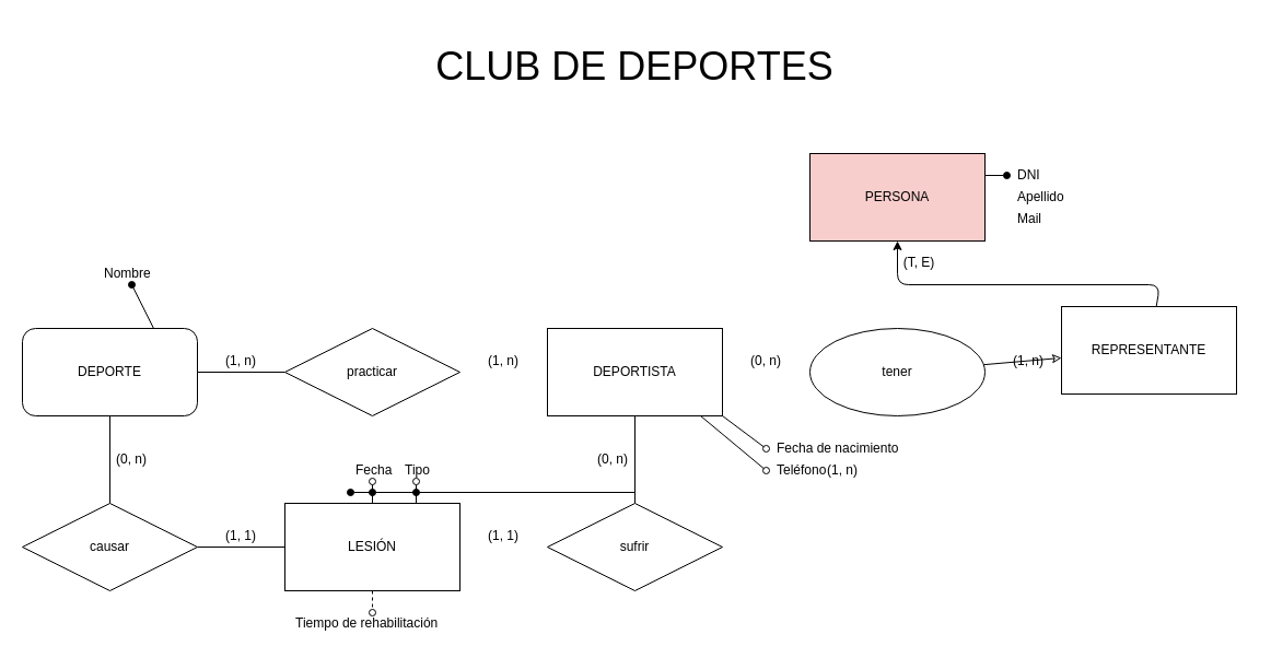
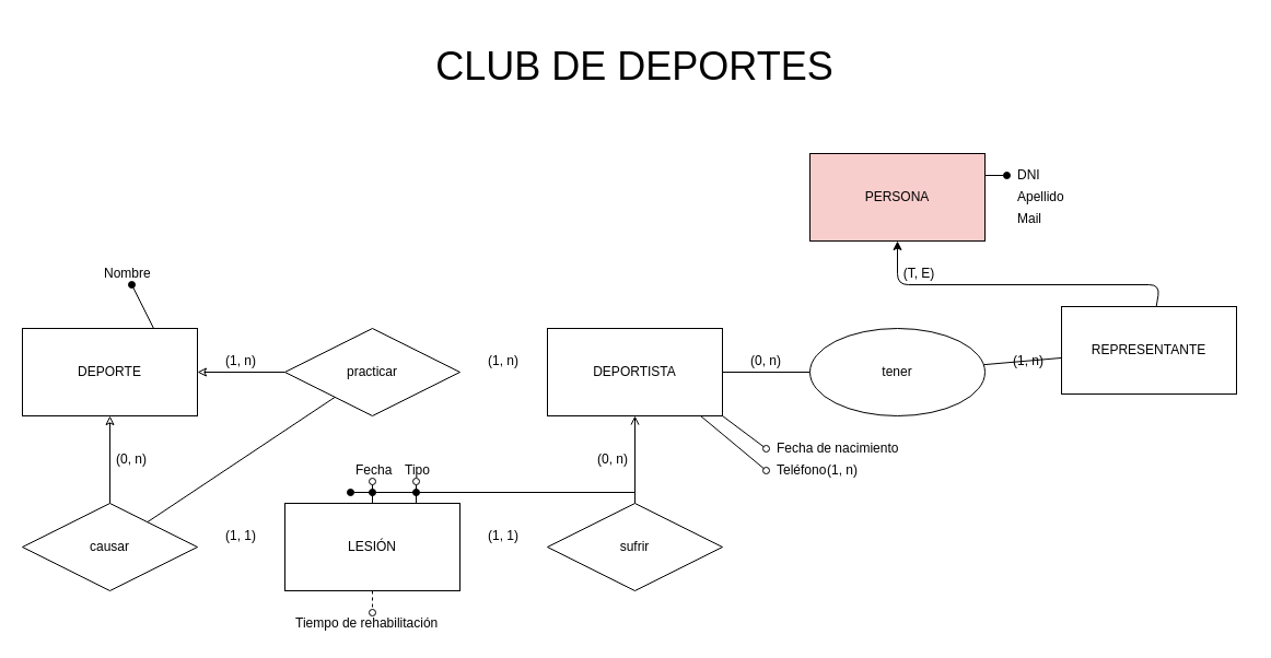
  <mxCell id="0" />
  <mxCell id="1" parent="0" />
  <mxCell id="2" value="DEPORTISTA" style="rounded=0;whiteSpace=wrap;html=1;" vertex="1" parent="1"><mxGeometry x="500" y="300" width="160" height="80" as="geometry" /></mxCell>
  <mxCell id="3" style="edgeStyle=none;html=1;entryX=0.5;entryY=1;entryDx=0;entryDy=0;fontSize=36;" edge="1" parent="1" source="4" target="7"><mxGeometry relative="1" as="geometry"><Array as="points"><mxPoint x="1060" y="260" /><mxPoint x="820" y="260" /></Array></mxGeometry></mxCell>
  <mxCell id="4" value="REPRESENTANTE" style="rounded=0;whiteSpace=wrap;html=1;" vertex="1" parent="1"><mxGeometry x="970" y="280" width="160" height="80" as="geometry" /></mxCell>
- <mxCell id="5" value="DEPORTE" style="whiteSpace=wrap;html=1;rounded=1;" vertex="1" parent="1"><mxGeometry y="300" width="160" height="80" as="geometry" x="20" /></mxCell>
+ <mxCell id="5" value="DEPORTE" style="rounded=0;whiteSpace=wrap;html=1;" vertex="1" parent="1"><mxGeometry y="300" width="160" height="80" as="geometry" x="20" /></mxCell>
  <mxCell id="6" value="LESIÓN" style="rounded=0;whiteSpace=wrap;html=1;" vertex="1" parent="1"><mxGeometry x="260" y="460" width="160" height="80" as="geometry" /></mxCell>
  <mxCell id="7" value="PERSONA" style="rounded=0;whiteSpace=wrap;html=1;fillColor=#f8cecc;" vertex="1" parent="1"><mxGeometry x="740" y="140" width="160" height="80" as="geometry" /></mxCell>
  <mxCell id="8" value="&lt;span style=&quot;font-size: 36px;&quot;&gt;CLUB DE DEPORTES&lt;/span&gt;" style="text;html=1;strokeColor=none;fillColor=none;align=center;verticalAlign=middle;whiteSpace=wrap;rounded=0;labelBackgroundColor=none;" vertex="1" parent="1"><mxGeometry y="20" width="1120" height="80" as="geometry" x="20" /></mxCell>
- <mxCell id="10" value="" style="edgeStyle=none;html=1;fontSize=12;endArrow=classic;endFill=0;" edge="1" parent="1" source="11" target="4"><mxGeometry relative="1" as="geometry" /></mxCell>
+ <mxCell id="9" value="" style="edgeStyle=none;html=1;fontSize=12;endArrow=none;endFill=0;" edge="1" parent="1" source="11" target="2"><mxGeometry relative="1" as="geometry" /></mxCell>
+ <mxCell id="10" value="" style="edgeStyle=none;html=1;fontSize=12;endArrow=none;endFill=0;" edge="1" parent="1" source="11" target="4"><mxGeometry relative="1" as="geometry" /></mxCell>
  <mxCell id="11" value="tener" style="ellipse;whiteSpace=wrap;html=1;fontSize=12;" vertex="1" parent="1"><mxGeometry x="740" y="300" width="160" height="80" as="geometry" /></mxCell>
  <mxCell id="12" value="(1, n)" style="text;html=1;strokeColor=none;fillColor=none;align=center;verticalAlign=middle;whiteSpace=wrap;rounded=0;labelBackgroundColor=none;fontSize=12;" vertex="1" parent="1"><mxGeometry x="920" y="320" width="40" height="20" as="geometry" /></mxCell>
  <mxCell id="13" value="(0, n)" style="text;html=1;strokeColor=none;fillColor=none;align=center;verticalAlign=middle;whiteSpace=wrap;rounded=0;labelBackgroundColor=none;fontSize=12;" vertex="1" parent="1"><mxGeometry x="680" y="320" width="40" height="20" as="geometry" /></mxCell>
- <mxCell id="14" value="" style="edgeStyle=none;html=1;fontSize=12;endArrow=none;endFill=0;" edge="1" parent="1" source="15" target="2"><mxGeometry relative="1" as="geometry" /></mxCell>
+ <mxCell id="14" value="" style="edgeStyle=none;html=1;fontSize=12;endArrow=open;endFill=0;" edge="1" parent="1" source="15" target="2"><mxGeometry relative="1" as="geometry" /></mxCell>
  <mxCell id="15" value="sufrir" style="rhombus;whiteSpace=wrap;html=1;fontSize=12;" vertex="1" parent="1"><mxGeometry x="500" y="460" width="160" height="80" as="geometry" /></mxCell>
- <mxCell id="16" value="" style="edgeStyle=none;html=1;fontSize=12;endArrow=none;endFill=0;" edge="1" parent="1" source="18" target="6"><mxGeometry relative="1" as="geometry" /></mxCell>
- <mxCell id="17" value="" style="edgeStyle=none;html=1;fontSize=12;endArrow=none;endFill=0;" edge="1" parent="1" source="18" target="5"><mxGeometry relative="1" as="geometry" /></mxCell>
+ <mxCell id="16" value="" style="edgeStyle=none;html=1;fontSize=12;endArrow=none;endFill=0;" edge="1" parent="1" source="18" target="20"><mxGeometry relative="1" as="geometry" /></mxCell>
+ <mxCell id="17" value="" style="edgeStyle=none;html=1;fontSize=12;endArrow=classic;endFill=0;" edge="1" parent="1" source="18" target="5"><mxGeometry relative="1" as="geometry" /></mxCell>
  <mxCell id="18" value="causar" style="rhombus;whiteSpace=wrap;html=1;fontSize=12;" vertex="1" parent="1"><mxGeometry y="460" width="160" height="80" as="geometry" x="20" /></mxCell>
- <mxCell id="19" value="" style="edgeStyle=none;html=1;fontSize=12;endArrow=none;endFill=0;" edge="1" parent="1" source="20" target="5"><mxGeometry relative="1" as="geometry" /></mxCell>
+ <mxCell id="19" value="" style="edgeStyle=none;html=1;fontSize=12;endArrow=classic;endFill=0;" edge="1" parent="1" source="20" target="5"><mxGeometry relative="1" as="geometry" /></mxCell>
  <mxCell id="20" value="practicar" style="rhombus;whiteSpace=wrap;html=1;fontSize=12;" vertex="1" parent="1"><mxGeometry x="260" y="300" width="160" height="80" as="geometry" /></mxCell>
  <mxCell id="21" value="(1, n)" style="text;html=1;strokeColor=none;fillColor=none;align=center;verticalAlign=middle;whiteSpace=wrap;rounded=0;labelBackgroundColor=none;fontSize=12;" vertex="1" parent="1"><mxGeometry x="440" y="320" width="40" height="20" as="geometry" /></mxCell>
  <mxCell id="22" value="(1, n)" style="text;html=1;strokeColor=none;fillColor=none;align=center;verticalAlign=middle;whiteSpace=wrap;rounded=0;labelBackgroundColor=none;fontSize=12;" vertex="1" parent="1"><mxGeometry x="200" y="320" width="40" height="20" as="geometry" /></mxCell>
  <mxCell id="23" value="(0, n)" style="text;html=1;strokeColor=none;fillColor=none;align=center;verticalAlign=middle;whiteSpace=wrap;rounded=0;labelBackgroundColor=none;fontSize=12;" vertex="1" parent="1"><mxGeometry x="540" y="410" width="40" height="20" as="geometry" /></mxCell>
  <mxCell id="24" value="(1, 1)" style="text;html=1;strokeColor=none;fillColor=none;align=center;verticalAlign=middle;whiteSpace=wrap;rounded=0;labelBackgroundColor=none;fontSize=12;" vertex="1" parent="1"><mxGeometry x="200" y="480" width="40" height="20" as="geometry" /></mxCell>
  <mxCell id="25" value="(1, 1)" style="text;html=1;strokeColor=none;fillColor=none;align=center;verticalAlign=middle;whiteSpace=wrap;rounded=0;labelBackgroundColor=none;fontSize=12;" vertex="1" parent="1"><mxGeometry x="440" y="480" width="40" height="20" as="geometry" /></mxCell>
  <mxCell id="26" value="(0, n)" style="text;html=1;strokeColor=none;fillColor=none;align=center;verticalAlign=middle;whiteSpace=wrap;rounded=0;labelBackgroundColor=none;fontSize=12;" vertex="1" parent="1"><mxGeometry x="100" y="410" width="40" height="20" as="geometry" /></mxCell>
  <mxCell id="27" style="html=1;labelBorderColor=none;strokeWidth=1;endArrow=oval;endFill=0;endSize=6;targetPerimeterSpacing=0;align=left;fontSize=12;exitX=0.75;exitY=0;exitDx=0;exitDy=0;" edge="1" target="28" parent="1" source="6"><mxGeometry relative="1" as="geometry"><mxPoint x="360" y="560" as="sourcePoint" /></mxGeometry></mxCell>
  <mxCell id="28" value="Tipo" style="text;html=1;strokeColor=none;fillColor=none;align=left;verticalAlign=middle;whiteSpace=wrap;rounded=0;container=0;spacingLeft=8;fontSize=12;" vertex="1" parent="1"><mxGeometry x="360" y="420" width="40" height="20" as="geometry" /></mxCell>
  <mxCell id="29" style="html=1;labelBorderColor=none;strokeWidth=1;endArrow=oval;endFill=0;endSize=6;targetPerimeterSpacing=0;align=left;fontSize=12;entryX=0.5;entryY=1;entryDx=0;entryDy=0;exitX=0.5;exitY=0;exitDx=0;exitDy=0;" edge="1" target="30" parent="1" source="6"><mxGeometry relative="1" as="geometry"><mxPoint x="230" y="430" as="sourcePoint" /></mxGeometry></mxCell>
  <mxCell id="30" value="Fecha" style="text;html=1;strokeColor=none;fillColor=none;align=left;verticalAlign=middle;whiteSpace=wrap;rounded=0;container=0;spacingLeft=8;fontSize=12;" vertex="1" parent="1"><mxGeometry x="315" y="420" width="50" height="20" as="geometry" /></mxCell>
  <mxCell id="31" style="html=1;labelBorderColor=none;strokeWidth=1;endArrow=oval;endFill=0;endSize=6;targetPerimeterSpacing=0;align=left;fontSize=12;exitX=0.5;exitY=1;exitDx=0;exitDy=0;dashed=1;" edge="1" target="32" parent="1" source="6"><mxGeometry relative="1" as="geometry"><mxPoint x="320" y="440" as="sourcePoint" /></mxGeometry></mxCell>
  <mxCell id="32" value="Tiempo de rehabilitación" style="text;html=1;strokeColor=none;fillColor=none;align=left;verticalAlign=middle;whiteSpace=wrap;rounded=0;container=0;spacingLeft=8;fontSize=12;" vertex="1" parent="1"><mxGeometry x="260" y="560" width="160" height="20" as="geometry" /></mxCell>
  <mxCell id="33" style="html=1;labelBorderColor=none;strokeWidth=1;endArrow=oval;endFill=1;endSize=6;targetPerimeterSpacing=0;align=left;fontSize=12;" edge="1" parent="1"><mxGeometry relative="1" as="geometry"><mxPoint x="580" y="450" as="sourcePoint" /><mxPoint x="380" y="450" as="targetPoint" /></mxGeometry></mxCell>
  <mxCell id="34" style="html=1;labelBorderColor=none;strokeWidth=1;endArrow=oval;endFill=1;endSize=6;targetPerimeterSpacing=0;align=left;fontSize=12;" edge="1" parent="1"><mxGeometry relative="1" as="geometry"><mxPoint x="380" y="450" as="sourcePoint" /><mxPoint x="340" y="450" as="targetPoint" /></mxGeometry></mxCell>
  <mxCell id="35" style="html=1;labelBorderColor=none;strokeWidth=1;endArrow=oval;endFill=1;endSize=6;targetPerimeterSpacing=0;align=left;fontSize=12;" edge="1" parent="1"><mxGeometry relative="1" as="geometry"><mxPoint x="340" y="450" as="sourcePoint" /><mxPoint x="320" y="450" as="targetPoint" /></mxGeometry></mxCell>
- <mxCell id="36" value="(T, E)" style="text;html=1;strokeColor=none;fillColor=none;align=center;verticalAlign=middle;whiteSpace=wrap;rounded=0;labelBackgroundColor=none;fontSize=12;fontFamily=Helvetica;" vertex="1" parent="1"><mxGeometry x="820" y="230" width="40" height="20" as="geometry" /></mxCell>
+ <mxCell id="36" value="(T, E)" style="text;html=1;strokeColor=none;fillColor=none;align=center;verticalAlign=middle;whiteSpace=wrap;rounded=0;labelBackgroundColor=none;fontSize=12;fontFamily=Helvetica;" vertex="1" parent="1"><mxGeometry x="820" y="240" width="40" height="20" as="geometry" /></mxCell>
  <mxCell id="37" style="html=1;labelBorderColor=none;strokeWidth=1;endArrow=oval;endFill=1;endSize=6;targetPerimeterSpacing=0;align=left;fontSize=12;exitX=1;exitY=0.25;exitDx=0;exitDy=0;" edge="1" target="38" parent="1" source="7"><mxGeometry relative="1" as="geometry"><mxPoint x="900" y="150" as="sourcePoint" /></mxGeometry></mxCell>
  <mxCell id="38" value="DNI" style="text;html=1;strokeColor=none;fillColor=none;align=left;verticalAlign=middle;whiteSpace=wrap;rounded=0;container=0;spacingLeft=8;fontSize=12;" vertex="1" parent="1"><mxGeometry x="920" y="150" width="80" height="20" as="geometry" /></mxCell>
  <mxCell id="39" value="Apellido" style="text;html=1;strokeColor=none;fillColor=none;align=left;verticalAlign=middle;whiteSpace=wrap;rounded=0;container=0;spacingLeft=8;fontSize=12;" vertex="1" parent="1"><mxGeometry x="920" y="170" width="80" height="20" as="geometry" /></mxCell>
  <mxCell id="40" value="Mail" style="text;html=1;strokeColor=none;fillColor=none;align=left;verticalAlign=middle;whiteSpace=wrap;rounded=0;container=0;spacingLeft=8;fontSize=12;" vertex="1" parent="1"><mxGeometry x="920" y="190" width="80" height="20" as="geometry" /></mxCell>
  <mxCell id="41" style="html=1;labelBorderColor=none;strokeWidth=1;endArrow=oval;endFill=0;endSize=6;targetPerimeterSpacing=0;align=left;fontSize=12;exitX=1;exitY=1;exitDx=0;exitDy=0;entryX=0;entryY=0.5;entryDx=0;entryDy=0;" edge="1" target="42" parent="1" source="2"><mxGeometry relative="1" as="geometry"><mxPoint x="440" y="220" as="sourcePoint" /><mxPoint x="690" y="410" as="targetPoint" /></mxGeometry></mxCell>
  <mxCell id="42" value="Fecha de nacimiento" style="text;html=1;strokeColor=none;fillColor=none;align=left;verticalAlign=middle;whiteSpace=wrap;rounded=0;container=0;spacingLeft=8;fontSize=12;" vertex="1" parent="1"><mxGeometry x="700" y="400" width="130" height="20" as="geometry" /></mxCell>
  <mxCell id="43" style="html=1;labelBorderColor=none;strokeWidth=1;endArrow=oval;endFill=0;endSize=6;targetPerimeterSpacing=0;align=left;fontSize=12;entryX=0;entryY=0.5;entryDx=0;entryDy=0;" edge="1" target="44" parent="1"><mxGeometry relative="1" as="geometry"><mxPoint x="640" y="380" as="sourcePoint" /></mxGeometry></mxCell>
  <mxCell id="44" value="Teléfono" style="text;html=1;strokeColor=none;fillColor=none;align=left;verticalAlign=middle;whiteSpace=wrap;rounded=0;container=0;spacingLeft=8;fontSize=12;" vertex="1" parent="1"><mxGeometry x="700" y="420" width="60" height="20" as="geometry" /></mxCell>
  <mxCell id="45" value="(1, n)" style="text;html=1;strokeColor=none;fillColor=none;align=center;verticalAlign=middle;whiteSpace=wrap;rounded=0;labelBackgroundColor=none;fontSize=12;" vertex="1" parent="1"><mxGeometry x="750" y="420" width="40" height="20" as="geometry" /></mxCell>
  <mxCell id="46" style="html=1;labelBorderColor=none;strokeWidth=1;endArrow=oval;endFill=1;endSize=6;targetPerimeterSpacing=0;align=left;fontSize=12;exitX=0.75;exitY=0;exitDx=0;exitDy=0;" edge="1" target="47" parent="1" source="5"><mxGeometry relative="1" as="geometry"><mxPoint x="70" y="270" as="sourcePoint" /></mxGeometry></mxCell>
  <mxCell id="47" value="Nombre" style="text;html=1;strokeColor=none;fillColor=none;align=left;verticalAlign=middle;whiteSpace=wrap;rounded=0;container=0;spacingLeft=8;fontSize=12;" vertex="1" parent="1"><mxGeometry x="85" y="240" width="60" height="20" as="geometry" /></mxCell>
